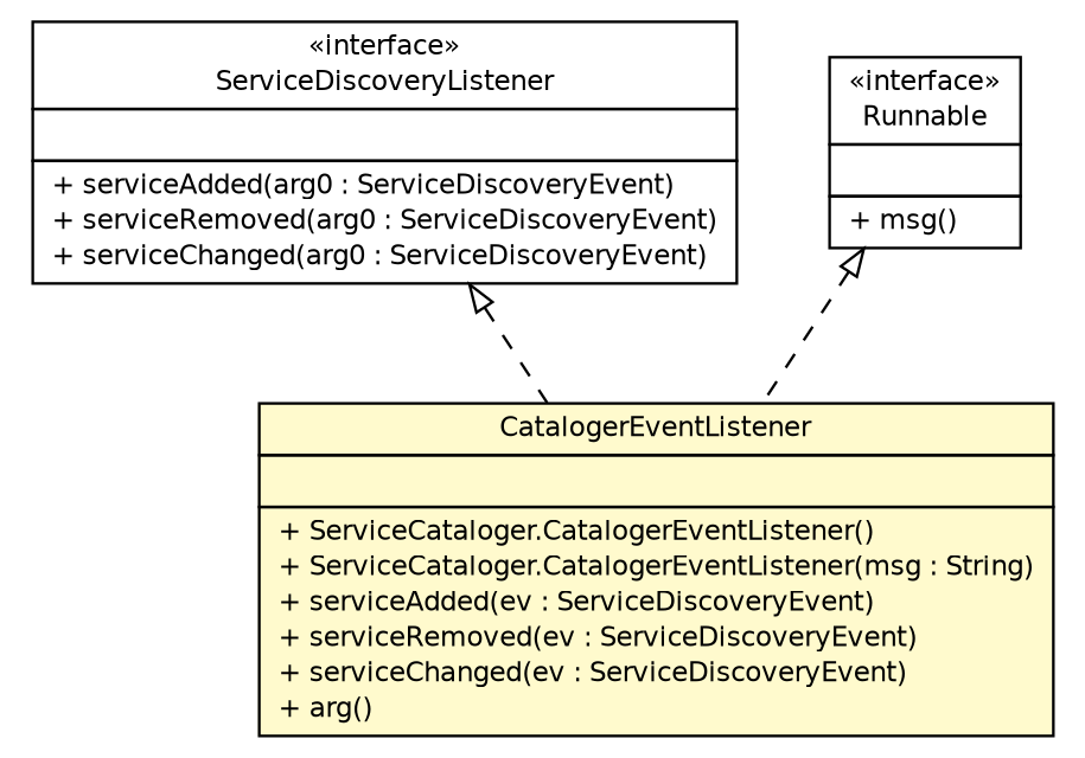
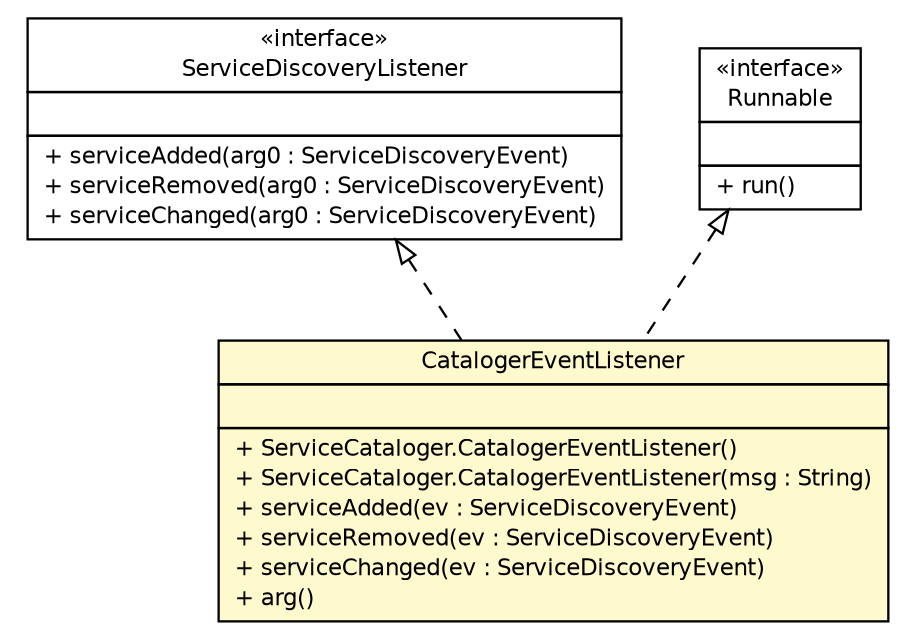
  digraph {
    nodesep=0.25
    ranksep=0.5
    node [fontcolor=black fontname=Helvetica fontsize=10.0 shape=plaintext]
    edge [arrowtail=empty dir=back fontname=Helvetica fontsize=10 headport=p labelfontname=Helvetica labelfontsize=10 style=dashed tailport=p]
    n1 [label=<<table title="sorcer.core.provider.cataloger.ServiceCataloger.CatalogerEventListener" border="0" cellborder="1" cellspacing="0" cellpadding="2" port="p" bgcolor="lemonChiffon" href="./ServiceCataloger.CatalogerEventListener.html"> 		<tr><td><table border="0" cellspacing="0" cellpadding="1"> <tr><td align="center" balign="center"> CatalogerEventListener </td></tr> 		</table></td></tr> 		<tr><td><table border="0" cellspacing="0" cellpadding="1"> <tr><td align="left" balign="left">  </td></tr> 		</table></td></tr> 		<tr><td><table border="0" cellspacing="0" cellpadding="1"> <tr><td align="left" balign="left"> + ServiceCataloger.CatalogerEventListener() </td></tr> <tr><td align="left" balign="left"> + ServiceCataloger.CatalogerEventListener(msg : String) </td></tr> <tr><td align="left" balign="left"> + serviceAdded(ev : ServiceDiscoveryEvent) </td></tr> <tr><td align="left" balign="left"> + serviceRemoved(ev : ServiceDiscoveryEvent) </td></tr> <tr><td align="left" balign="left"> + serviceChanged(ev : ServiceDiscoveryEvent) </td></tr> <tr><td align="left" balign="left"> + arg() </td></tr> 		</table></td></tr> 		</table>>]
    n2 [label=<<table title="net.jini.lookup.ServiceDiscoveryListener" border="0" cellborder="1" cellspacing="0" cellpadding="2" port="p" href="https://river.apache.org/doc/api/net/jini/lookup/ServiceDiscoveryListener.html"> 		<tr><td><table border="0" cellspacing="0" cellpadding="1"> <tr><td align="center" balign="center"> &#171;interface&#187; </td></tr> <tr><td align="center" balign="center"> ServiceDiscoveryListener </td></tr> 		</table></td></tr> 		<tr><td><table border="0" cellspacing="0" cellpadding="1"> <tr><td align="left" balign="left">  </td></tr> 		</table></td></tr> 		<tr><td><table border="0" cellspacing="0" cellpadding="1"> <tr><td align="left" balign="left"> + serviceAdded(arg0 : ServiceDiscoveryEvent) </td></tr> <tr><td align="left" balign="left"> + serviceRemoved(arg0 : ServiceDiscoveryEvent) </td></tr> <tr><td align="left" balign="left"> + serviceChanged(arg0 : ServiceDiscoveryEvent) </td></tr> 		</table></td></tr> 		</table>>]
-   n3 [label=<<table title="java.lang.Runnable" border="0" cellborder="1" cellspacing="0" cellpadding="2" port="p" href="http://docs.oracle.com/javase/7/docs/api/java/lang/Runnable.html"> 		<tr><td><table border="0" cellspacing="0" cellpadding="1"> <tr><td align="center" balign="center"> &#171;interface&#187; </td></tr> <tr><td align="center" balign="center"> Runnable </td></tr> 		</table></td></tr> 		<tr><td><table border="0" cellspacing="0" cellpadding="1"> <tr><td align="left" balign="left">  </td></tr> 		</table></td></tr> 		<tr><td><table border="0" cellspacing="0" cellpadding="1"> <tr><td align="left" balign="left"> + msg() </td></tr> 		</table></td></tr> 		</table>>]
+   n3 [label=<<table title="java.lang.Runnable" border="0" cellborder="1" cellspacing="0" cellpadding="2" port="p" href="http://docs.oracle.com/javase/7/docs/api/java/lang/Runnable.html"> 		<tr><td><table border="0" cellspacing="0" cellpadding="1"> <tr><td align="center" balign="center"> &#171;interface&#187; </td></tr> <tr><td align="center" balign="center"> Runnable </td></tr> 		</table></td></tr> 		<tr><td><table border="0" cellspacing="0" cellpadding="1"> <tr><td align="left" balign="left">  </td></tr> 		</table></td></tr> 		<tr><td><table border="0" cellspacing="0" cellpadding="1"> <tr><td align="left" balign="left"> + run() </td></tr> 		</table></td></tr> 		</table>>]
    n2 -> n1
    n3 -> n1
  }
